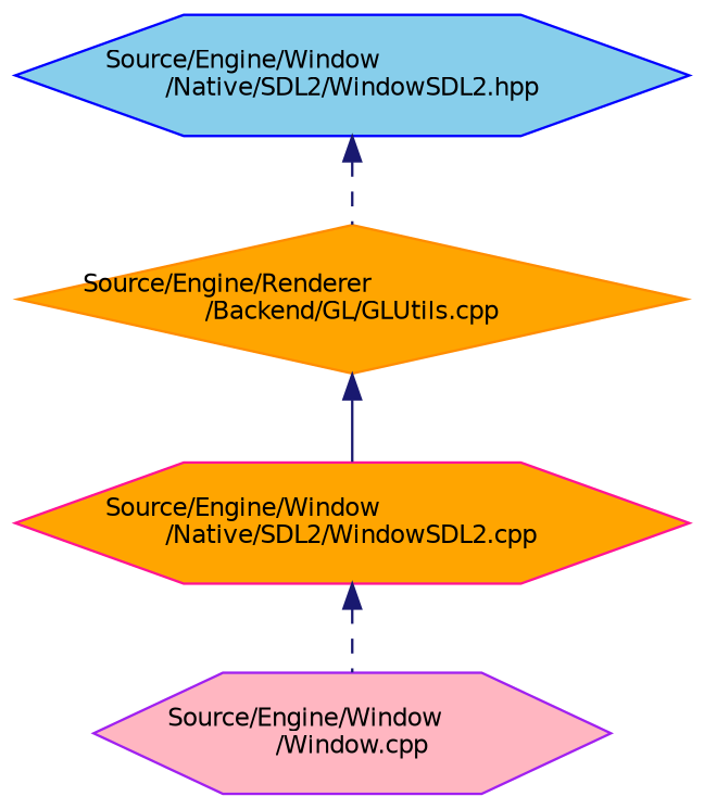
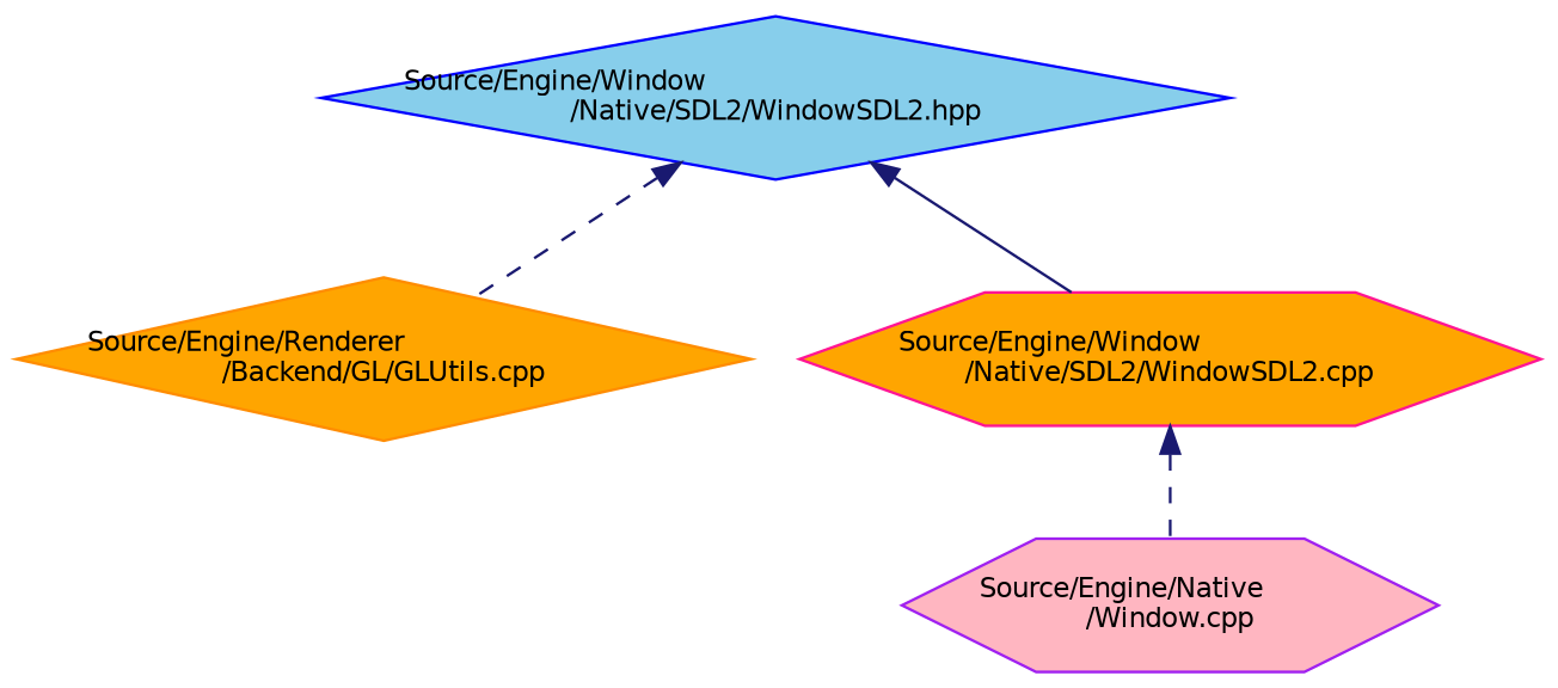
  digraph {
    node [fillcolor=orange fontname=Helvetica fontsize=10 shape=diamond style=filled]
    edge [color=midnightblue dir=back fontname=Helvetica fontsize=10 labelfontname=Helvetica labelfontsize=10 style=dashed]
-   n1 [color=blue fillcolor=skyblue fontcolor=black height=0.2 label="Source/Engine/Window\l/Native/SDL2/WindowSDL2.hpp" shape=hexagon width=0.4]
+   n1 [color=blue fillcolor=skyblue fontcolor=black height=0.2 label="Source/Engine/Window\l/Native/SDL2/WindowSDL2.hpp" width=0.4]
    n2 [color=darkorange height=0.2 label="Source/Engine/Renderer\l/Backend/GL/GLUtils.cpp" width=0.4]
    n3 [color=deeppink height=0.2 label="Source/Engine/Window\l/Native/SDL2/WindowSDL2.cpp" shape=hexagon width=0.4]
-   n4 [color=purple fillcolor=lightpink height=0.2 label="Source/Engine/Window\l/Window.cpp" shape=hexagon width=0.4]
+   n4 [color=purple fillcolor=lightpink height=0.2 label="Source/Engine/Native\l/Window.cpp" shape=hexagon width=0.4]
    n1 -> n2
-   n2 -> n3 [style=solid]
+   n1 -> n3 [style=solid]
    n3 -> n4
  }
